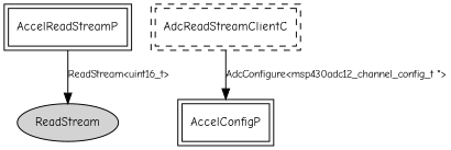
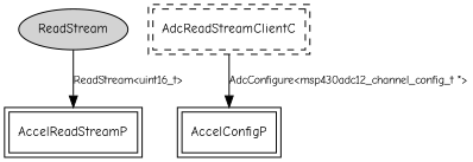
  digraph {
    fontname="Comic Neue"
    node [fontname="Comic Neue" fontsize=12 shape=box peripheries=2]
    edge [fontname="Comic Neue" fontsize=10]
    n1 [label=ReadStream shape=ellipse style=filled peripheries=""]
    AccelReadStreamP
    n3 [label=AdcReadStreamClientC style=dashed]
    AccelConfigP
-   AccelReadStreamP -> n1 [label="ReadStream<uint16_t>"]
+   n1 -> AccelReadStreamP [label="ReadStream<uint16_t>"]
    n3 -> AccelConfigP [label="AdcConfigure<msp430adc12_channel_config_t *>"]
  }
